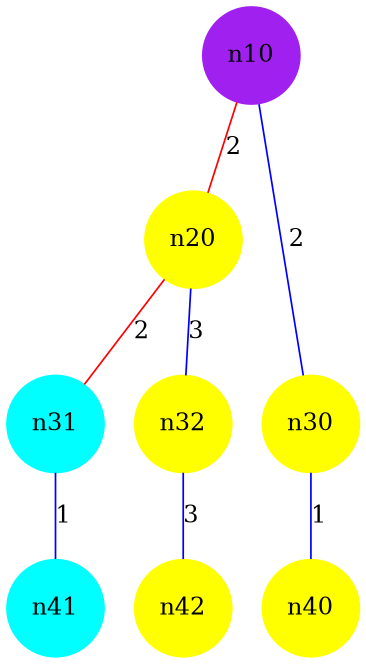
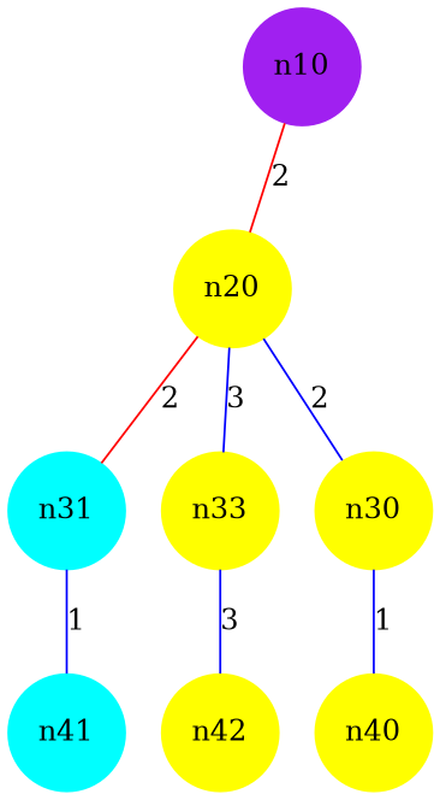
  digraph {
    node [color=yellow shape=circle style=filled]
    edge [arrowhead=none arrowtail=none color=blue dir=both]
    n10 [color=purple]
    n20
    n30
    n31 [color=cyan]
-   n32
+   n32 [label=n33]
    n40
    n41 [color=cyan]
    n42
    n10 -> n20 [color=red label=2]
-   n10 -> n30 [label=2]
+   n20 -> n30 [label=2]
    n20 -> n31 [color=red label=2]
    n20 -> n32 [label=3]
    n30 -> n40 [label=1]
    n31 -> n41 [label=1]
    n32 -> n42 [label=3]
  }
